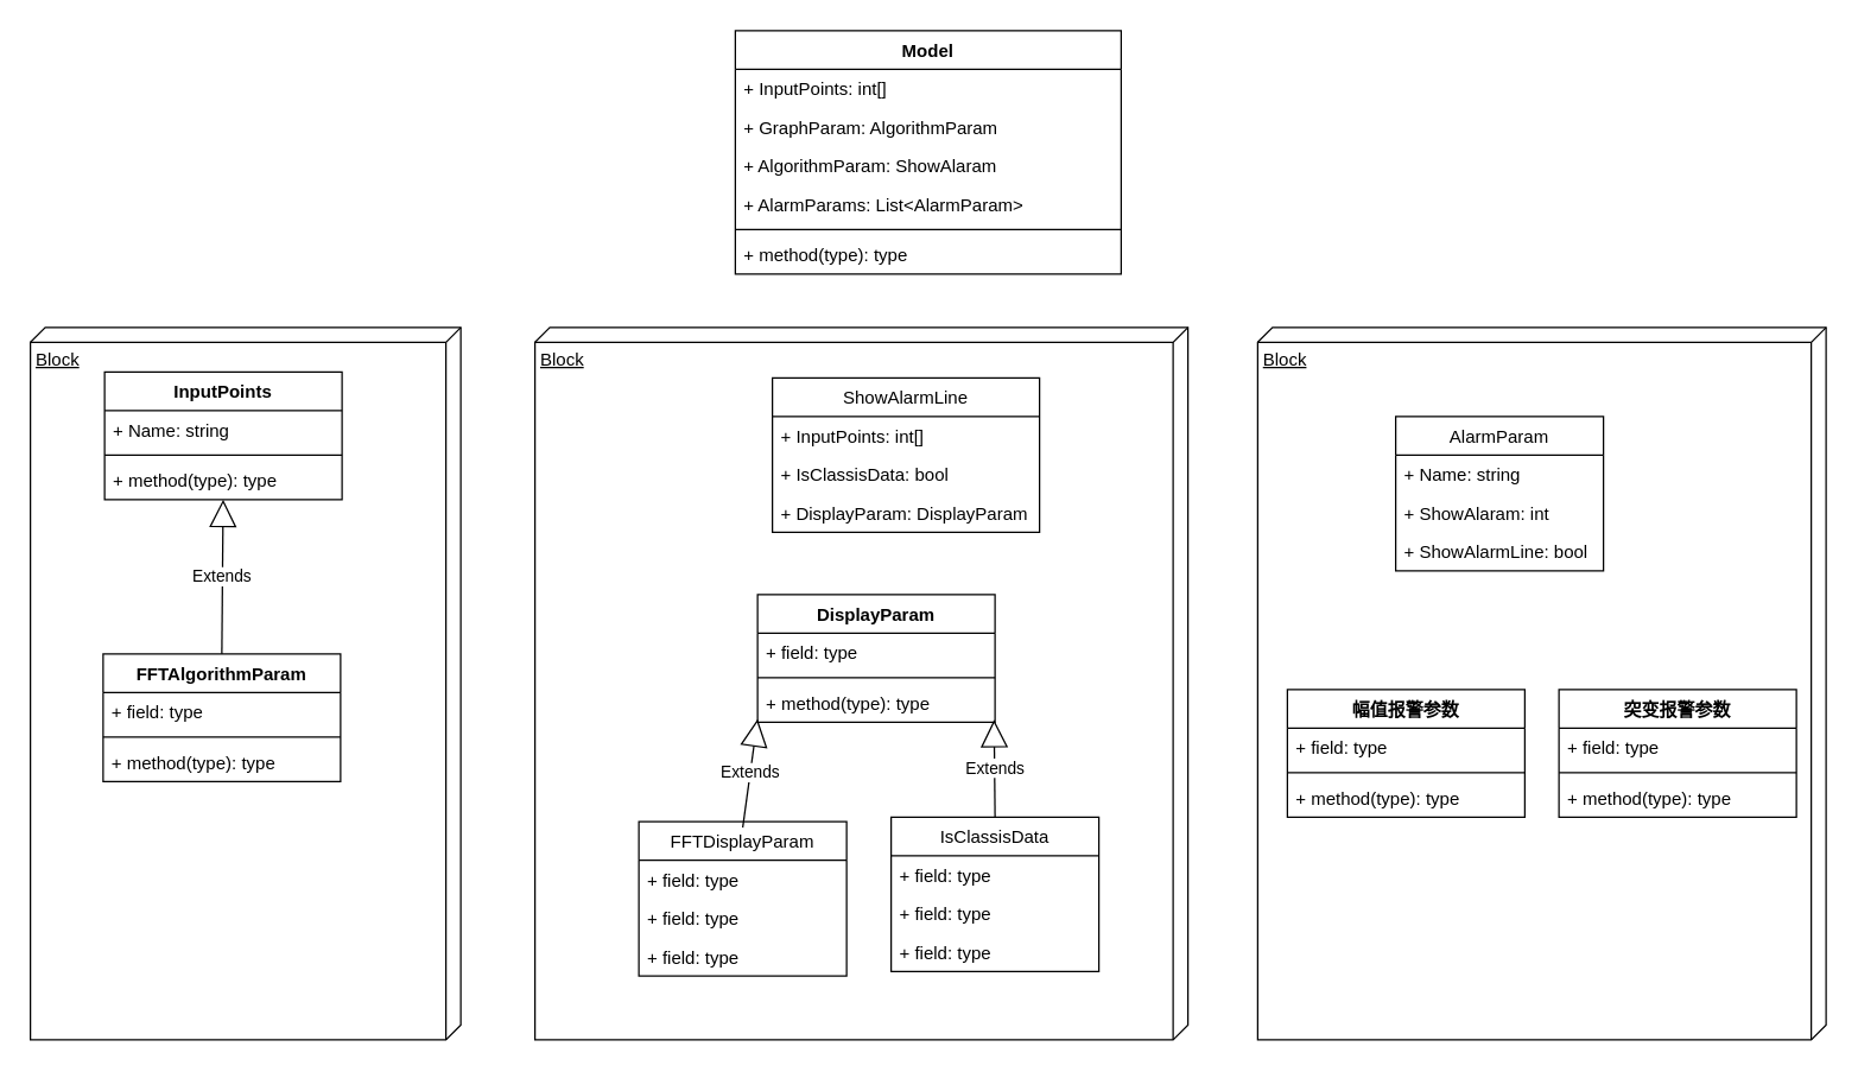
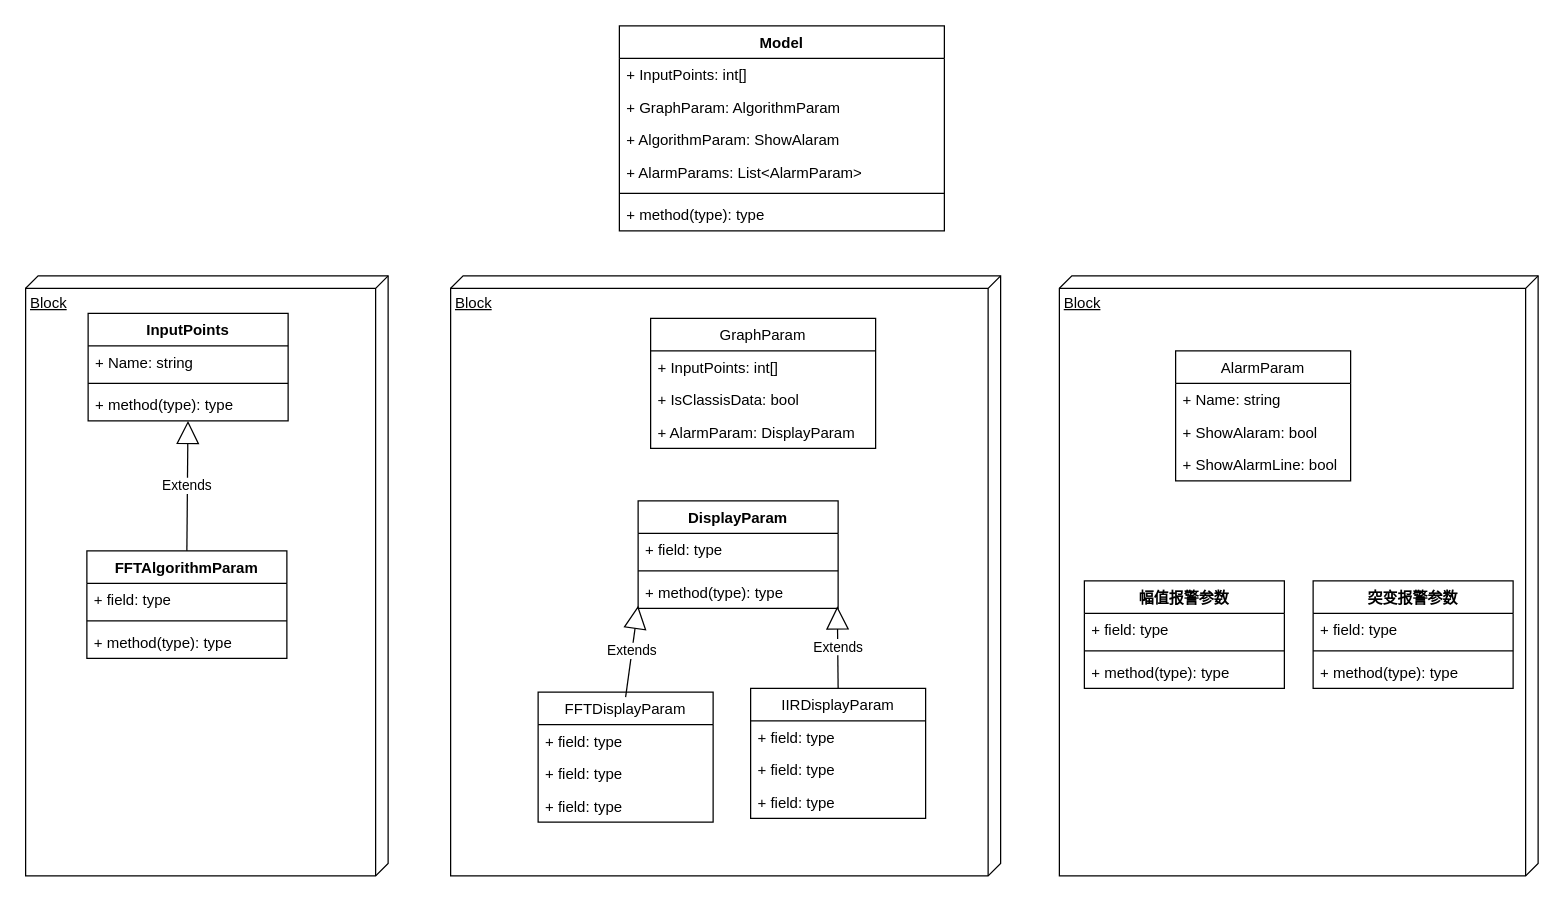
  <mxCell id="0" />
  <mxCell id="1" parent="0" />
  <mxCell id="2" value="Model" style="swimlane;fontStyle=1;align=center;verticalAlign=top;childLayout=stackLayout;horizontal=1;startSize=26;horizontalStack=0;resizeParent=1;resizeParentMax=0;resizeLast=0;collapsible=1;marginBottom=0;rounded=0;" vertex="1" parent="1"><mxGeometry x="495" y="20" width="260" height="164" as="geometry" /></mxCell>
  <mxCell id="3" value="+ InputPoints: int[]" style="text;strokeColor=none;fillColor=none;align=left;verticalAlign=top;spacingLeft=4;spacingRight=4;overflow=hidden;rotatable=0;points=[[0,0.5],[1,0.5]];portConstraint=eastwest;rounded=0;" vertex="1" parent="2"><mxGeometry y="26" width="260" height="26" as="geometry" /></mxCell>
  <mxCell id="4" value="+ GraphParam: AlgorithmParam" style="text;strokeColor=none;fillColor=none;align=left;verticalAlign=top;spacingLeft=4;spacingRight=4;overflow=hidden;rotatable=0;points=[[0,0.5],[1,0.5]];portConstraint=eastwest;rounded=0;" vertex="1" parent="2"><mxGeometry y="52" width="260" height="26" as="geometry" /></mxCell>
  <mxCell id="5" value="+ AlgorithmParam: ShowAlaram" style="text;strokeColor=none;fillColor=none;align=left;verticalAlign=top;spacingLeft=4;spacingRight=4;overflow=hidden;rotatable=0;points=[[0,0.5],[1,0.5]];portConstraint=eastwest;rounded=0;" vertex="1" parent="2"><mxGeometry y="78" width="260" height="26" as="geometry" /></mxCell>
  <mxCell id="6" value="+ AlarmParams: List&lt;AlarmParam&gt;" style="text;strokeColor=none;fillColor=none;align=left;verticalAlign=top;spacingLeft=4;spacingRight=4;overflow=hidden;rotatable=0;points=[[0,0.5],[1,0.5]];portConstraint=eastwest;rounded=0;" vertex="1" parent="2"><mxGeometry y="104" width="260" height="26" as="geometry" /></mxCell>
  <mxCell id="7" value="" style="line;strokeWidth=1;fillColor=none;align=left;verticalAlign=middle;spacingTop=-1;spacingLeft=3;spacingRight=3;rotatable=0;labelPosition=right;points=[];portConstraint=eastwest;rounded=0;" vertex="1" parent="2"><mxGeometry y="130" width="260" height="8" as="geometry" /></mxCell>
  <mxCell id="8" value="+ method(type): type" style="text;strokeColor=none;fillColor=none;align=left;verticalAlign=top;spacingLeft=4;spacingRight=4;overflow=hidden;rotatable=0;points=[[0,0.5],[1,0.5]];portConstraint=eastwest;rounded=0;" vertex="1" parent="2"><mxGeometry y="138" width="260" height="26" as="geometry" /></mxCell>
  <mxCell id="9" value="Block" style="verticalAlign=top;align=left;spacingTop=8;spacingLeft=2;spacingRight=12;shape=cube;size=10;direction=south;fontStyle=4;html=1;rounded=0;" vertex="1" parent="1"><mxGeometry x="20" y="220" width="290" height="480" as="geometry" /></mxCell>
  <mxCell id="10" value="InputPoints" style="swimlane;fontStyle=1;align=center;verticalAlign=top;childLayout=stackLayout;horizontal=1;startSize=26;horizontalStack=0;resizeParent=1;resizeParentMax=0;resizeLast=0;collapsible=1;marginBottom=0;rounded=0;" vertex="1" parent="1"><mxGeometry x="70" y="250" width="160" height="86" as="geometry" /></mxCell>
  <mxCell id="11" value="+ Name: string" style="text;strokeColor=none;fillColor=none;align=left;verticalAlign=top;spacingLeft=4;spacingRight=4;overflow=hidden;rotatable=0;points=[[0,0.5],[1,0.5]];portConstraint=eastwest;rounded=0;" vertex="1" parent="10"><mxGeometry y="26" width="160" height="26" as="geometry" /></mxCell>
  <mxCell id="12" value="" style="line;strokeWidth=1;fillColor=none;align=left;verticalAlign=middle;spacingTop=-1;spacingLeft=3;spacingRight=3;rotatable=0;labelPosition=right;points=[];portConstraint=eastwest;rounded=0;" vertex="1" parent="10"><mxGeometry y="52" width="160" height="8" as="geometry" /></mxCell>
  <mxCell id="13" value="+ method(type): type" style="text;strokeColor=none;fillColor=none;align=left;verticalAlign=top;spacingLeft=4;spacingRight=4;overflow=hidden;rotatable=0;points=[[0,0.5],[1,0.5]];portConstraint=eastwest;rounded=0;" vertex="1" parent="10"><mxGeometry y="60" width="160" height="26" as="geometry" /></mxCell>
  <mxCell id="14" value="FFTAlgorithmParam" style="swimlane;fontStyle=1;align=center;verticalAlign=top;childLayout=stackLayout;horizontal=1;startSize=26;horizontalStack=0;resizeParent=1;resizeParentMax=0;resizeLast=0;collapsible=1;marginBottom=0;rounded=0;" vertex="1" parent="1"><mxGeometry x="69" y="440" width="160" height="86" as="geometry" /></mxCell>
  <mxCell id="15" value="+ field: type" style="text;strokeColor=none;fillColor=none;align=left;verticalAlign=top;spacingLeft=4;spacingRight=4;overflow=hidden;rotatable=0;points=[[0,0.5],[1,0.5]];portConstraint=eastwest;rounded=0;" vertex="1" parent="14"><mxGeometry y="26" width="160" height="26" as="geometry" /></mxCell>
  <mxCell id="16" value="" style="line;strokeWidth=1;fillColor=none;align=left;verticalAlign=middle;spacingTop=-1;spacingLeft=3;spacingRight=3;rotatable=0;labelPosition=right;points=[];portConstraint=eastwest;rounded=0;" vertex="1" parent="14"><mxGeometry y="52" width="160" height="8" as="geometry" /></mxCell>
  <mxCell id="17" value="+ method(type): type" style="text;strokeColor=none;fillColor=none;align=left;verticalAlign=top;spacingLeft=4;spacingRight=4;overflow=hidden;rotatable=0;points=[[0,0.5],[1,0.5]];portConstraint=eastwest;rounded=0;" vertex="1" parent="14"><mxGeometry y="60" width="160" height="26" as="geometry" /></mxCell>
  <mxCell id="18" value="Extends" style="endArrow=block;endSize=16;endFill=0;html=1;rounded=0;exitX=0.5;exitY=0;exitDx=0;exitDy=0;" edge="1" parent="1" source="14" target="13"><mxGeometry width="160" relative="1" as="geometry"><mxPoint x="130" y="400" as="sourcePoint" /><mxPoint x="290" y="400" as="targetPoint" /></mxGeometry></mxCell>
  <mxCell id="19" value="Block" style="verticalAlign=top;align=left;spacingTop=8;spacingLeft=2;spacingRight=12;shape=cube;size=10;direction=south;fontStyle=4;html=1;rounded=0;" vertex="1" parent="1"><mxGeometry x="360" y="220" width="440" height="480" as="geometry" /></mxCell>
- <mxCell id="20" value="ShowAlarmLine" style="swimlane;fontStyle=0;childLayout=stackLayout;horizontal=1;startSize=26;fillColor=none;horizontalStack=0;resizeParent=1;resizeParentMax=0;resizeLast=0;collapsible=1;marginBottom=0;rounded=0;" vertex="1" parent="1"><mxGeometry x="520" y="254" width="180" height="104" as="geometry" /></mxCell>
+ <mxCell id="20" value="GraphParam" style="swimlane;fontStyle=0;childLayout=stackLayout;horizontal=1;startSize=26;fillColor=none;horizontalStack=0;resizeParent=1;resizeParentMax=0;resizeLast=0;collapsible=1;marginBottom=0;rounded=0;" vertex="1" parent="1"><mxGeometry x="520" y="254" width="180" height="104" as="geometry" /></mxCell>
  <mxCell id="21" value="+ InputPoints: int[]" style="text;strokeColor=none;fillColor=none;align=left;verticalAlign=top;spacingLeft=4;spacingRight=4;overflow=hidden;rotatable=0;points=[[0,0.5],[1,0.5]];portConstraint=eastwest;rounded=0;" vertex="1" parent="20"><mxGeometry y="26" width="180" height="26" as="geometry" /></mxCell>
  <mxCell id="22" value="+ IsClassisData: bool" style="text;strokeColor=none;fillColor=none;align=left;verticalAlign=top;spacingLeft=4;spacingRight=4;overflow=hidden;rotatable=0;points=[[0,0.5],[1,0.5]];portConstraint=eastwest;rounded=0;" vertex="1" parent="20"><mxGeometry y="52" width="180" height="26" as="geometry" /></mxCell>
- <mxCell id="23" value="+ DisplayParam: DisplayParam" style="text;strokeColor=none;fillColor=none;align=left;verticalAlign=top;spacingLeft=4;spacingRight=4;overflow=hidden;rotatable=0;points=[[0,0.5],[1,0.5]];portConstraint=eastwest;rounded=0;" vertex="1" parent="20"><mxGeometry y="78" width="180" height="26" as="geometry" /></mxCell>
+ <mxCell id="23" value="+ AlarmParam: DisplayParam" style="text;strokeColor=none;fillColor=none;align=left;verticalAlign=top;spacingLeft=4;spacingRight=4;overflow=hidden;rotatable=0;points=[[0,0.5],[1,0.5]];portConstraint=eastwest;rounded=0;" vertex="1" parent="20"><mxGeometry y="78" width="180" height="26" as="geometry" /></mxCell>
  <mxCell id="24" value="DisplayParam" style="swimlane;fontStyle=1;align=center;verticalAlign=top;childLayout=stackLayout;horizontal=1;startSize=26;horizontalStack=0;resizeParent=1;resizeParentMax=0;resizeLast=0;collapsible=1;marginBottom=0;rounded=0;" vertex="1" parent="1"><mxGeometry x="510" y="400" width="160" height="86" as="geometry" /></mxCell>
  <mxCell id="25" value="+ field: type" style="text;strokeColor=none;fillColor=none;align=left;verticalAlign=top;spacingLeft=4;spacingRight=4;overflow=hidden;rotatable=0;points=[[0,0.5],[1,0.5]];portConstraint=eastwest;rounded=0;" vertex="1" parent="24"><mxGeometry y="26" width="160" height="26" as="geometry" /></mxCell>
  <mxCell id="26" value="" style="line;strokeWidth=1;fillColor=none;align=left;verticalAlign=middle;spacingTop=-1;spacingLeft=3;spacingRight=3;rotatable=0;labelPosition=right;points=[];portConstraint=eastwest;rounded=0;" vertex="1" parent="24"><mxGeometry y="52" width="160" height="8" as="geometry" /></mxCell>
  <mxCell id="27" value="+ method(type): type" style="text;strokeColor=none;fillColor=none;align=left;verticalAlign=top;spacingLeft=4;spacingRight=4;overflow=hidden;rotatable=0;points=[[0,0.5],[1,0.5]];portConstraint=eastwest;rounded=0;" vertex="1" parent="24"><mxGeometry y="60" width="160" height="26" as="geometry" /></mxCell>
  <mxCell id="28" value="Block" style="verticalAlign=top;align=left;spacingTop=8;spacingLeft=2;spacingRight=12;shape=cube;size=10;direction=south;fontStyle=4;html=1;rounded=0;" vertex="1" parent="1"><mxGeometry x="847" y="220" width="383" height="480" as="geometry" /></mxCell>
  <mxCell id="29" value="AlarmParam" style="swimlane;fontStyle=0;childLayout=stackLayout;horizontal=1;startSize=26;fillColor=none;horizontalStack=0;resizeParent=1;resizeParentMax=0;resizeLast=0;collapsible=1;marginBottom=0;rounded=0;" vertex="1" parent="1"><mxGeometry x="940" y="280" width="140" height="104" as="geometry" /></mxCell>
  <mxCell id="30" value="+ Name: string" style="text;strokeColor=none;fillColor=none;align=left;verticalAlign=top;spacingLeft=4;spacingRight=4;overflow=hidden;rotatable=0;points=[[0,0.5],[1,0.5]];portConstraint=eastwest;rounded=0;" vertex="1" parent="29"><mxGeometry y="26" width="140" height="26" as="geometry" /></mxCell>
- <mxCell id="31" value="+ ShowAlaram: int" style="text;strokeColor=none;fillColor=none;align=left;verticalAlign=top;spacingLeft=4;spacingRight=4;overflow=hidden;rotatable=0;points=[[0,0.5],[1,0.5]];portConstraint=eastwest;rounded=0;" vertex="1" parent="29"><mxGeometry y="52" width="140" height="26" as="geometry" /></mxCell>
+ <mxCell id="31" value="+ ShowAlaram: bool" style="text;strokeColor=none;fillColor=none;align=left;verticalAlign=top;spacingLeft=4;spacingRight=4;overflow=hidden;rotatable=0;points=[[0,0.5],[1,0.5]];portConstraint=eastwest;rounded=0;" vertex="1" parent="29"><mxGeometry y="52" width="140" height="26" as="geometry" /></mxCell>
  <mxCell id="32" value="+ ShowAlarmLine: bool" style="text;strokeColor=none;fillColor=none;align=left;verticalAlign=top;spacingLeft=4;spacingRight=4;overflow=hidden;rotatable=0;points=[[0,0.5],[1,0.5]];portConstraint=eastwest;rounded=0;" vertex="1" parent="29"><mxGeometry y="78" width="140" height="26" as="geometry" /></mxCell>
  <mxCell id="33" value="FFTDisplayParam" style="swimlane;fontStyle=0;childLayout=stackLayout;horizontal=1;startSize=26;fillColor=none;horizontalStack=0;resizeParent=1;resizeParentMax=0;resizeLast=0;collapsible=1;marginBottom=0;rounded=0;" vertex="1" parent="1"><mxGeometry x="430" y="553" width="140" height="104" as="geometry" /></mxCell>
  <mxCell id="34" value="+ field: type" style="text;strokeColor=none;fillColor=none;align=left;verticalAlign=top;spacingLeft=4;spacingRight=4;overflow=hidden;rotatable=0;points=[[0,0.5],[1,0.5]];portConstraint=eastwest;rounded=0;" vertex="1" parent="33"><mxGeometry y="26" width="140" height="26" as="geometry" /></mxCell>
  <mxCell id="35" value="+ field: type" style="text;strokeColor=none;fillColor=none;align=left;verticalAlign=top;spacingLeft=4;spacingRight=4;overflow=hidden;rotatable=0;points=[[0,0.5],[1,0.5]];portConstraint=eastwest;rounded=0;" vertex="1" parent="33"><mxGeometry y="52" width="140" height="26" as="geometry" /></mxCell>
  <mxCell id="36" value="+ field: type" style="text;strokeColor=none;fillColor=none;align=left;verticalAlign=top;spacingLeft=4;spacingRight=4;overflow=hidden;rotatable=0;points=[[0,0.5],[1,0.5]];portConstraint=eastwest;rounded=0;" vertex="1" parent="33"><mxGeometry y="78" width="140" height="26" as="geometry" /></mxCell>
- <mxCell id="37" value="IsClassisData" style="swimlane;fontStyle=0;childLayout=stackLayout;horizontal=1;startSize=26;fillColor=none;horizontalStack=0;resizeParent=1;resizeParentMax=0;resizeLast=0;collapsible=1;marginBottom=0;rounded=0;" vertex="1" parent="1"><mxGeometry x="600" y="550" width="140" height="104" as="geometry" /></mxCell>
+ <mxCell id="37" value="IIRDisplayParam" style="swimlane;fontStyle=0;childLayout=stackLayout;horizontal=1;startSize=26;fillColor=none;horizontalStack=0;resizeParent=1;resizeParentMax=0;resizeLast=0;collapsible=1;marginBottom=0;rounded=0;" vertex="1" parent="1"><mxGeometry x="600" y="550" width="140" height="104" as="geometry" /></mxCell>
  <mxCell id="38" value="+ field: type" style="text;strokeColor=none;fillColor=none;align=left;verticalAlign=top;spacingLeft=4;spacingRight=4;overflow=hidden;rotatable=0;points=[[0,0.5],[1,0.5]];portConstraint=eastwest;rounded=0;" vertex="1" parent="37"><mxGeometry y="26" width="140" height="26" as="geometry" /></mxCell>
  <mxCell id="39" value="+ field: type" style="text;strokeColor=none;fillColor=none;align=left;verticalAlign=top;spacingLeft=4;spacingRight=4;overflow=hidden;rotatable=0;points=[[0,0.5],[1,0.5]];portConstraint=eastwest;rounded=0;" vertex="1" parent="37"><mxGeometry y="52" width="140" height="26" as="geometry" /></mxCell>
  <mxCell id="40" value="+ field: type" style="text;strokeColor=none;fillColor=none;align=left;verticalAlign=top;spacingLeft=4;spacingRight=4;overflow=hidden;rotatable=0;points=[[0,0.5],[1,0.5]];portConstraint=eastwest;rounded=0;" vertex="1" parent="37"><mxGeometry y="78" width="140" height="26" as="geometry" /></mxCell>
  <mxCell id="41" value="Extends" style="endArrow=block;endSize=16;endFill=0;html=1;rounded=0;exitX=0.5;exitY=0;exitDx=0;exitDy=0;entryX=0;entryY=0.769;entryDx=0;entryDy=0;entryPerimeter=0;" edge="1" parent="1"><mxGeometry width="160" relative="1" as="geometry"><mxPoint x="500" y="557" as="sourcePoint" /><mxPoint x="510" y="483.994" as="targetPoint" /></mxGeometry></mxCell>
  <mxCell id="42" value="Extends" style="endArrow=block;endSize=16;endFill=0;html=1;rounded=0;exitX=0.5;exitY=0;exitDx=0;exitDy=0;entryX=0.996;entryY=0.938;entryDx=0;entryDy=0;entryPerimeter=0;" edge="1" parent="1" source="37" target="27"><mxGeometry width="160" relative="1" as="geometry"><mxPoint x="530" y="400" as="sourcePoint" /><mxPoint x="570" y="480" as="targetPoint" /></mxGeometry></mxCell>
  <mxCell id="43" value="突变报警参数" style="swimlane;fontStyle=1;align=center;verticalAlign=top;childLayout=stackLayout;horizontal=1;startSize=26;horizontalStack=0;resizeParent=1;resizeParentMax=0;resizeLast=0;collapsible=1;marginBottom=0;rounded=0;" vertex="1" parent="1"><mxGeometry x="1050" y="464" width="160" height="86" as="geometry" /></mxCell>
  <mxCell id="44" value="+ field: type" style="text;strokeColor=none;fillColor=none;align=left;verticalAlign=top;spacingLeft=4;spacingRight=4;overflow=hidden;rotatable=0;points=[[0,0.5],[1,0.5]];portConstraint=eastwest;rounded=0;" vertex="1" parent="43"><mxGeometry y="26" width="160" height="26" as="geometry" /></mxCell>
  <mxCell id="45" value="" style="line;strokeWidth=1;fillColor=none;align=left;verticalAlign=middle;spacingTop=-1;spacingLeft=3;spacingRight=3;rotatable=0;labelPosition=right;points=[];portConstraint=eastwest;rounded=0;" vertex="1" parent="43"><mxGeometry y="52" width="160" height="8" as="geometry" /></mxCell>
  <mxCell id="46" value="+ method(type): type" style="text;strokeColor=none;fillColor=none;align=left;verticalAlign=top;spacingLeft=4;spacingRight=4;overflow=hidden;rotatable=0;points=[[0,0.5],[1,0.5]];portConstraint=eastwest;rounded=0;" vertex="1" parent="43"><mxGeometry y="60" width="160" height="26" as="geometry" /></mxCell>
  <mxCell id="47" value="幅值报警参数" style="swimlane;fontStyle=1;align=center;verticalAlign=top;childLayout=stackLayout;horizontal=1;startSize=26;horizontalStack=0;resizeParent=1;resizeParentMax=0;resizeLast=0;collapsible=1;marginBottom=0;rounded=0;" vertex="1" parent="1"><mxGeometry x="867" y="464" width="160" height="86" as="geometry" /></mxCell>
  <mxCell id="48" value="+ field: type" style="text;strokeColor=none;fillColor=none;align=left;verticalAlign=top;spacingLeft=4;spacingRight=4;overflow=hidden;rotatable=0;points=[[0,0.5],[1,0.5]];portConstraint=eastwest;rounded=0;" vertex="1" parent="47"><mxGeometry y="26" width="160" height="26" as="geometry" /></mxCell>
  <mxCell id="49" value="" style="line;strokeWidth=1;fillColor=none;align=left;verticalAlign=middle;spacingTop=-1;spacingLeft=3;spacingRight=3;rotatable=0;labelPosition=right;points=[];portConstraint=eastwest;rounded=0;" vertex="1" parent="47"><mxGeometry y="52" width="160" height="8" as="geometry" /></mxCell>
  <mxCell id="50" value="+ method(type): type" style="text;strokeColor=none;fillColor=none;align=left;verticalAlign=top;spacingLeft=4;spacingRight=4;overflow=hidden;rotatable=0;points=[[0,0.5],[1,0.5]];portConstraint=eastwest;rounded=0;" vertex="1" parent="47"><mxGeometry y="60" width="160" height="26" as="geometry" /></mxCell>
